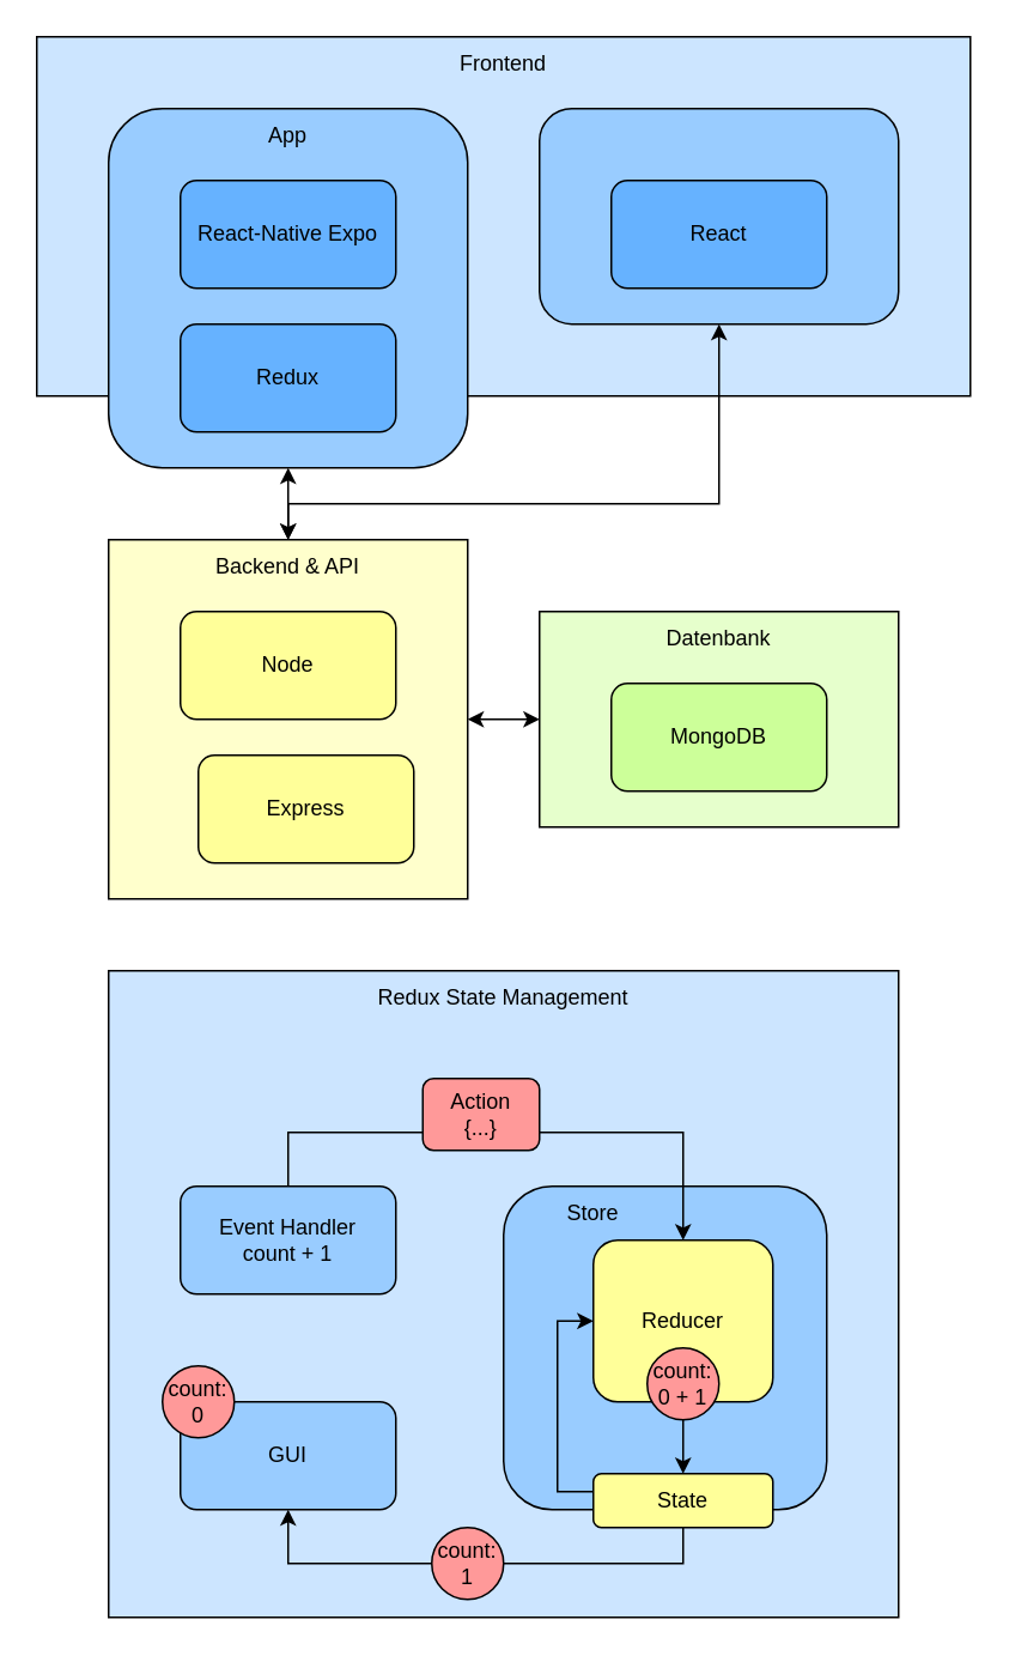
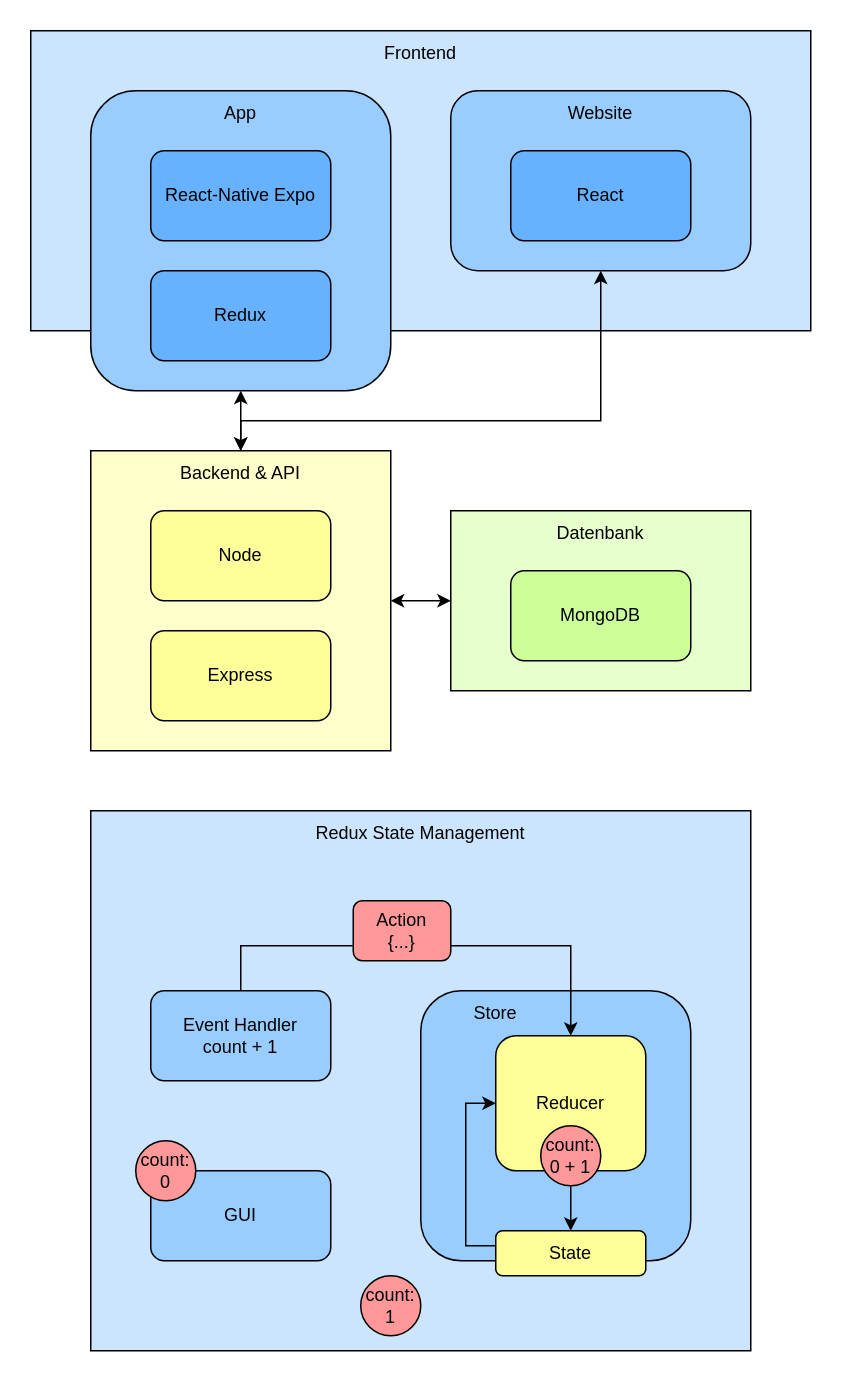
  <mxCell id="0" />
  <mxCell id="1" parent="0" />
  <mxCell id="2" value="" style="rounded=0;whiteSpace=wrap;html=1;fillColor=#E6FFCC;" parent="1" vertex="1"><mxGeometry x="300" y="340" width="200" height="120" as="geometry" /></mxCell>
  <mxCell id="3" value="MongoDB" style="rounded=1;whiteSpace=wrap;html=1;fillColor=#CCFF99;" parent="1" vertex="1"><mxGeometry x="340" y="380" width="120" height="60" as="geometry" /></mxCell>
  <mxCell id="4" value="Datenbank" style="text;html=1;strokeColor=none;fillColor=none;align=center;verticalAlign=middle;whiteSpace=wrap;rounded=0;" parent="1" vertex="1"><mxGeometry x="370" y="340" width="60" height="30" as="geometry" /></mxCell>
  <mxCell id="5" value="" style="rounded=0;whiteSpace=wrap;html=1;fillColor=#CCE5FF;" parent="1" vertex="1"><mxGeometry x="20" y="20" width="520" height="200" as="geometry" /></mxCell>
  <mxCell id="6" value="" style="rounded=1;whiteSpace=wrap;html=1;strokeColor=#000000;fillColor=#99CCFF;" parent="1" vertex="1"><mxGeometry x="60" y="60" width="200" height="200" as="geometry" /></mxCell>
  <mxCell id="7" value="App" style="text;html=1;strokeColor=none;fillColor=none;align=center;verticalAlign=middle;whiteSpace=wrap;rounded=0;" parent="1" vertex="1"><mxGeometry x="130" y="60" width="60" height="30" as="geometry" /></mxCell>
  <mxCell id="8" value="Frontend" style="text;html=1;strokeColor=none;fillColor=none;align=center;verticalAlign=middle;whiteSpace=wrap;rounded=0;" parent="1" vertex="1"><mxGeometry x="250" y="20" width="60" height="30" as="geometry" /></mxCell>
  <mxCell id="9" value="React-Native Expo" style="rounded=1;whiteSpace=wrap;html=1;fillColor=#66B2FF;" parent="1" vertex="1"><mxGeometry x="100" y="100" width="120" height="60" as="geometry" /></mxCell>
  <mxCell id="10" value="" style="rounded=1;whiteSpace=wrap;html=1;fillColor=#99CCFF;" parent="1" vertex="1"><mxGeometry x="300" y="60" width="200" height="120" as="geometry" /></mxCell>
+ <mxCell id="11" value="Website" style="text;html=1;strokeColor=none;fillColor=none;align=center;verticalAlign=middle;whiteSpace=wrap;rounded=0;" parent="1" vertex="1"><mxGeometry x="370" y="60" width="60" height="30" as="geometry" /></mxCell>
  <mxCell id="12" value="React" style="rounded=1;whiteSpace=wrap;html=1;fillColor=#66B2FF;" parent="1" vertex="1"><mxGeometry x="340" y="100" width="120" height="60" as="geometry" /></mxCell>
  <mxCell id="13" value="Redux" style="rounded=1;whiteSpace=wrap;html=1;fillColor=#66B2FF;" parent="1" vertex="1"><mxGeometry x="100" y="180" width="120" height="60" as="geometry" /></mxCell>
  <mxCell id="14" value="" style="rounded=0;whiteSpace=wrap;html=1;fillColor=#FFFFCC;" parent="1" vertex="1"><mxGeometry x="60" y="300" width="200" height="200" as="geometry" /></mxCell>
  <mxCell id="15" value="Node" style="rounded=1;whiteSpace=wrap;html=1;fillColor=#FFFF99;" parent="1" vertex="1"><mxGeometry x="100" y="340" width="120" height="60" as="geometry" /></mxCell>
  <mxCell id="16" value="Backend &amp;amp; API" style="text;html=1;strokeColor=none;fillColor=none;align=center;verticalAlign=middle;whiteSpace=wrap;rounded=0;" parent="1" vertex="1"><mxGeometry x="110" y="300" width="100" height="30" as="geometry" /></mxCell>
- <mxCell id="17" value="Express" style="rounded=1;whiteSpace=wrap;html=1;fillColor=#FFFF99;" parent="1" vertex="1"><mxGeometry x="110" y="420" width="120" height="60" as="geometry" /></mxCell>
+ <mxCell id="17" value="Express" style="rounded=1;whiteSpace=wrap;html=1;fillColor=#FFFF99;" parent="1" vertex="1"><mxGeometry x="100" y="420" width="120" height="60" as="geometry" /></mxCell>
  <mxCell id="18" value="" style="endArrow=classic;startArrow=classic;html=1;rounded=0;exitX=0;exitY=0.5;exitDx=0;exitDy=0;entryX=1;entryY=0.5;entryDx=0;entryDy=0;" parent="1" source="2" target="14" edge="1"><mxGeometry width="50" height="50" relative="1" as="geometry"><mxPoint x="550" y="610" as="sourcePoint" /><mxPoint x="600" y="560" as="targetPoint" /></mxGeometry></mxCell>
  <mxCell id="19" value="" style="endArrow=classic;startArrow=classic;html=1;rounded=0;exitX=0.5;exitY=0;exitDx=0;exitDy=0;entryX=0.5;entryY=1;entryDx=0;entryDy=0;" parent="1" source="16" target="6" edge="1"><mxGeometry width="50" height="50" relative="1" as="geometry"><mxPoint x="550" y="230" as="sourcePoint" /><mxPoint x="600" y="180" as="targetPoint" /></mxGeometry></mxCell>
  <mxCell id="20" value="" style="endArrow=classic;startArrow=classic;html=1;rounded=0;exitX=0.5;exitY=1;exitDx=0;exitDy=0;entryX=0.5;entryY=0;entryDx=0;entryDy=0;" parent="1" source="10" target="16" edge="1"><mxGeometry width="50" height="50" relative="1" as="geometry"><mxPoint x="550" y="230" as="sourcePoint" /><mxPoint x="600" y="180" as="targetPoint" /><Array as="points"><mxPoint x="400" y="280" /><mxPoint x="160" y="280" /></Array></mxGeometry></mxCell>
  <mxCell id="21" value="" style="rounded=0;whiteSpace=wrap;html=1;fillColor=#CCE5FF;" parent="1" vertex="1"><mxGeometry x="60" y="540" width="440" height="360" as="geometry" /></mxCell>
  <mxCell id="22" value="Event Handler&lt;br&gt;count + 1" style="rounded=1;whiteSpace=wrap;html=1;strokeColor=#000000;fillColor=#99CCFF;" parent="1" vertex="1"><mxGeometry x="100" y="660" width="120" height="60" as="geometry" /></mxCell>
  <mxCell id="23" value="GUI" style="rounded=1;whiteSpace=wrap;html=1;strokeColor=#000000;fillColor=#99CCFF;" parent="1" vertex="1"><mxGeometry x="100" y="780" width="120" height="60" as="geometry" /></mxCell>
  <mxCell id="24" value="Redux State Management" style="text;html=1;strokeColor=none;fillColor=none;align=center;verticalAlign=middle;whiteSpace=wrap;rounded=0;" parent="1" vertex="1"><mxGeometry x="195" y="540" width="170" height="30" as="geometry" /></mxCell>
  <mxCell id="25" value="" style="rounded=1;whiteSpace=wrap;html=1;strokeColor=#000000;fillColor=#99CCFF;" parent="1" vertex="1"><mxGeometry x="280" y="660" width="180" height="180" as="geometry" /></mxCell>
  <mxCell id="26" style="edgeStyle=orthogonalEdgeStyle;rounded=0;orthogonalLoop=1;jettySize=auto;html=1;entryX=0;entryY=0.5;entryDx=0;entryDy=0;" parent="1" source="28" target="29" edge="1"><mxGeometry relative="1" as="geometry"><Array as="points"><mxPoint x="310" y="830" /><mxPoint x="310" y="735" /></Array></mxGeometry></mxCell>
- <mxCell id="27" style="edgeStyle=orthogonalEdgeStyle;rounded=0;orthogonalLoop=1;jettySize=auto;html=1;entryX=0.5;entryY=1;entryDx=0;entryDy=0;" parent="1" source="28" target="23" edge="1"><mxGeometry relative="1" as="geometry"><Array as="points"><mxPoint x="380" y="870" /><mxPoint x="160" y="870" /></Array></mxGeometry></mxCell>
  <mxCell id="28" value="State" style="rounded=1;whiteSpace=wrap;html=1;fillColor=#FFFF99;" parent="1" vertex="1"><mxGeometry x="330" y="820" width="100" height="30" as="geometry" /></mxCell>
  <mxCell id="29" value="Reducer" style="rounded=1;whiteSpace=wrap;html=1;fillColor=#FFFF99;" parent="1" vertex="1"><mxGeometry x="330" y="690" width="100" height="90" as="geometry" /></mxCell>
  <mxCell id="30" style="edgeStyle=orthogonalEdgeStyle;rounded=0;orthogonalLoop=1;jettySize=auto;html=1;entryX=0.5;entryY=0;entryDx=0;entryDy=0;startArrow=none;exitX=0.5;exitY=0;exitDx=0;exitDy=0;" parent="1" source="22" target="29" edge="1"><mxGeometry relative="1" as="geometry"><Array as="points"><mxPoint x="160" y="630" /><mxPoint x="380" y="630" /></Array></mxGeometry></mxCell>
  <mxCell id="31" value="" style="endArrow=classic;html=1;rounded=0;exitX=0.5;exitY=1;exitDx=0;exitDy=0;entryX=0.5;entryY=0;entryDx=0;entryDy=0;" parent="1" source="29" target="28" edge="1"><mxGeometry width="50" height="50" relative="1" as="geometry"><mxPoint x="-30" y="1020" as="sourcePoint" /><mxPoint x="20" y="970" as="targetPoint" /></mxGeometry></mxCell>
  <mxCell id="32" value="count:&lt;br&gt;1" style="ellipse;whiteSpace=wrap;html=1;aspect=fixed;fillColor=#FF9999;" parent="1" vertex="1"><mxGeometry x="240" y="850" width="40" height="40" as="geometry" /></mxCell>
  <mxCell id="33" value="count: 0" style="ellipse;whiteSpace=wrap;html=1;aspect=fixed;fillColor=#FF9999;" parent="1" vertex="1"><mxGeometry x="90" y="760" width="40" height="40" as="geometry" /></mxCell>
  <mxCell id="34" value="count: 0 + 1" style="ellipse;whiteSpace=wrap;html=1;aspect=fixed;fillColor=#FF9999;" parent="1" vertex="1"><mxGeometry x="360" y="750" width="40" height="40" as="geometry" /></mxCell>
  <mxCell id="35" value="Action&lt;br&gt;{...}" style="rounded=1;whiteSpace=wrap;html=1;fillColor=#FF9999;" parent="1" vertex="1"><mxGeometry x="235" y="600" width="65" height="40" as="geometry" /></mxCell>
  <mxCell id="36" value="Store" style="text;html=1;strokeColor=none;fillColor=none;align=center;verticalAlign=middle;whiteSpace=wrap;rounded=0;" vertex="1" parent="1"><mxGeometry x="300" y="660" width="60" height="30" as="geometry" /></mxCell>
